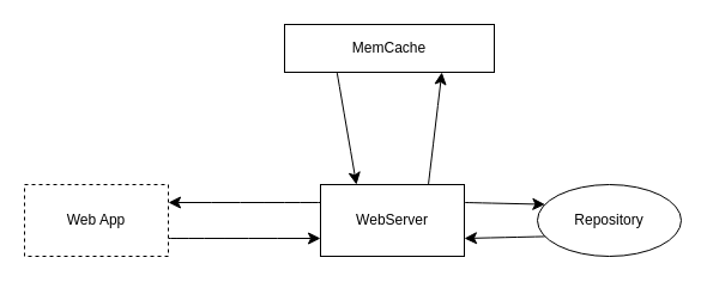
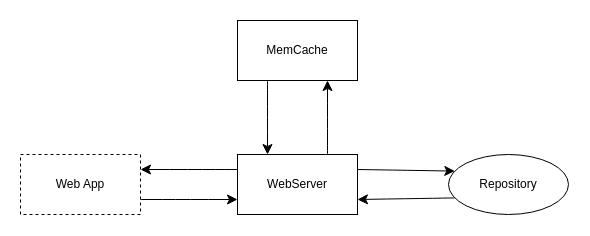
  <mxCell id="0" />
  <mxCell id="1" parent="0" />
  <mxCell id="2" style="edgeStyle=none;curved=1;rounded=0;orthogonalLoop=1;jettySize=auto;html=1;exitX=1;exitY=0.75;exitDx=0;exitDy=0;entryX=0;entryY=0.75;entryDx=0;entryDy=0;fontSize=12;startSize=8;endSize=8;" edge="1" parent="1" source="3" target="7"><mxGeometry relative="1" as="geometry" /></mxCell>
  <mxCell id="3" value="Web App" style="rounded=0;whiteSpace=wrap;html=1;dashed=1;" vertex="1" parent="1"><mxGeometry x="20" y="154" width="120" height="60" as="geometry" /></mxCell>
  <mxCell id="4" style="edgeStyle=none;curved=1;rounded=0;orthogonalLoop=1;jettySize=auto;html=1;exitX=0.75;exitY=0;exitDx=0;exitDy=0;entryX=0.75;entryY=1;entryDx=0;entryDy=0;fontSize=12;startSize=8;endSize=8;" edge="1" parent="1" source="7" target="9"><mxGeometry relative="1" as="geometry" /></mxCell>
  <mxCell id="5" style="edgeStyle=none;curved=1;rounded=0;orthogonalLoop=1;jettySize=auto;html=1;exitX=0;exitY=0.25;exitDx=0;exitDy=0;entryX=1;entryY=0.25;entryDx=0;entryDy=0;fontSize=12;startSize=8;endSize=8;" edge="1" parent="1" source="7" target="3"><mxGeometry relative="1" as="geometry" /></mxCell>
  <mxCell id="6" style="edgeStyle=none;curved=1;rounded=0;orthogonalLoop=1;jettySize=auto;html=1;exitX=1;exitY=0.25;exitDx=0;exitDy=0;entryX=0;entryY=0.25;entryDx=0;entryDy=0;fontSize=12;startSize=8;endSize=8;" edge="1" parent="1" source="7" target="11"><mxGeometry relative="1" as="geometry" /></mxCell>
- <mxCell id="7" value="WebServer" style="rounded=0;whiteSpace=wrap;html=1;" vertex="1" parent="1"><mxGeometry x="267" y="154" width="120" height="60" as="geometry" /></mxCell>
+ <mxCell id="7" value="WebServer" style="rounded=0;whiteSpace=wrap;html=1;" vertex="1" parent="1"><mxGeometry x="237" y="154" width="120" height="60" as="geometry" /></mxCell>
  <mxCell id="8" style="edgeStyle=none;curved=1;rounded=0;orthogonalLoop=1;jettySize=auto;html=1;exitX=0.25;exitY=1;exitDx=0;exitDy=0;entryX=0.25;entryY=0;entryDx=0;entryDy=0;fontSize=12;startSize=8;endSize=8;" edge="1" parent="1" source="9" target="7"><mxGeometry relative="1" as="geometry" /></mxCell>
- <mxCell id="9" value="MemCache" style="rounded=0;whiteSpace=wrap;html=1;" vertex="1" parent="1"><mxGeometry x="237" y="20" width="175" height="40" as="geometry" /></mxCell>
+ <mxCell id="9" value="MemCache" style="rounded=0;whiteSpace=wrap;html=1;" vertex="1" parent="1"><mxGeometry x="237" y="20" width="120" height="60" as="geometry" /></mxCell>
  <mxCell id="10" style="edgeStyle=none;curved=1;rounded=0;orthogonalLoop=1;jettySize=auto;html=1;exitX=0;exitY=0.75;exitDx=0;exitDy=0;entryX=1;entryY=0.75;entryDx=0;entryDy=0;fontSize=12;startSize=8;endSize=8;" edge="1" parent="1" source="11" target="7"><mxGeometry relative="1" as="geometry" /></mxCell>
  <mxCell id="11" value="Repository" style="ellipse;whiteSpace=wrap;html=1;" vertex="1" parent="1"><mxGeometry x="448" y="154" width="120" height="60" as="geometry" /></mxCell>
